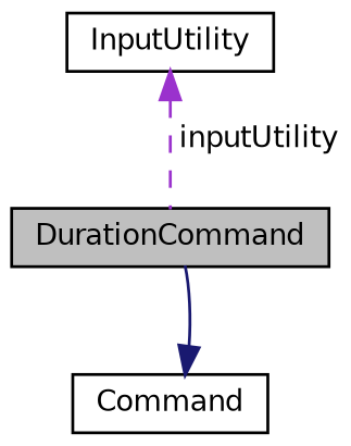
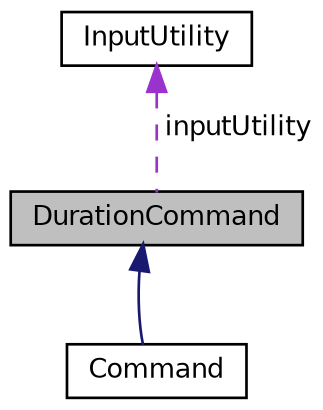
  digraph {
    node [color=black fillcolor=white fontname=Helvetica fontsize=10 shape=record style=filled]
    edge [dir=back fontname=Helvetica fontsize=10 labelfontname=Helvetica labelfontsize=10]
    n1 [fillcolor=grey75 fontcolor=black height=0.2 label=DurationCommand width=0.4]
    n2 [height=0.2 label=Command width=0.4]
    n3 [height=0.2 label=InputUtility width=0.4]
-   n2 -> n1 [color=midnightblue style=solid]
+   n1 -> n2 [color=midnightblue style=solid]
    n3 -> n1 [color=darkorchid3 label=" inputUtility" style=dashed]
  }
